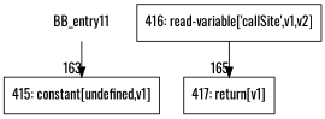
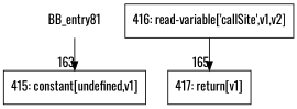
  digraph {
    fontname=Oswald
    rankdir=TD
    node [fontname=Oswald shape=record]
    edge [fontname=Oswald headport=n tailport=s]
-   BB_entry11 [shape=none]
+   BB_entry11 [shape=none label=BB_entry81]
    n2 [label="{415: constant[undefined,v1]}"]
    n3 [label="{416: read-variable['callSite',v1,v2]}"]
    n4 [label="{417: return[v1]}"]
    BB_entry11 -> n2 [headlabel="    163"]
    n3 -> n4 [headlabel="      165"]
  }
